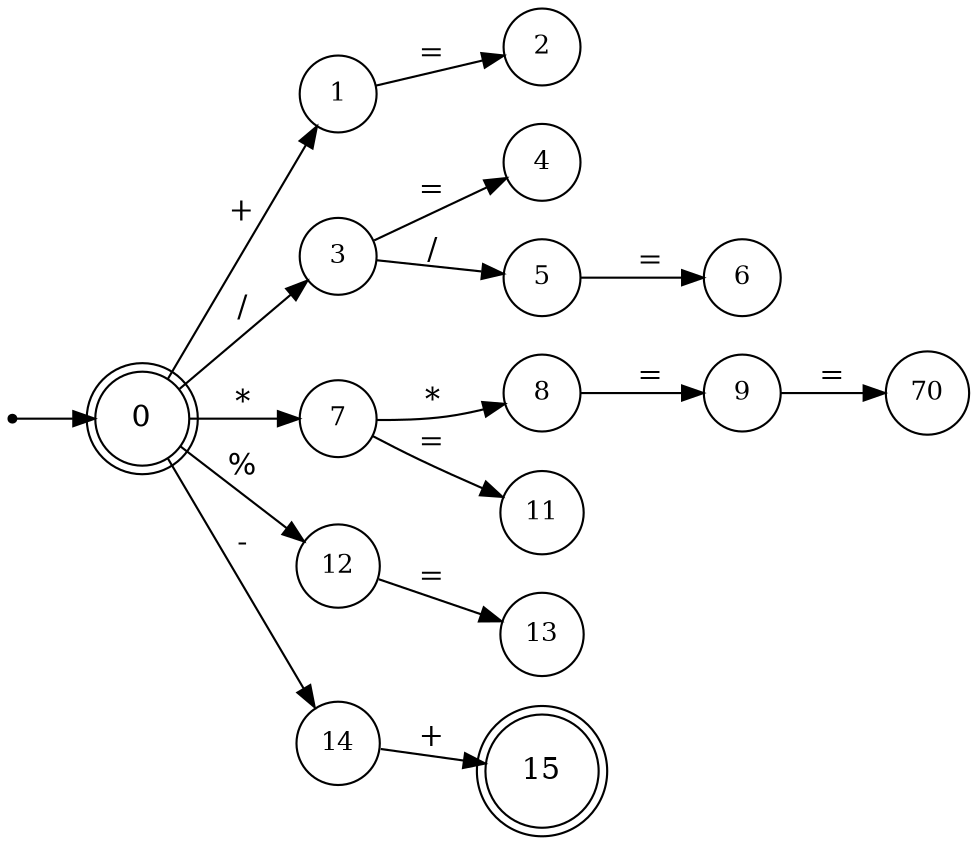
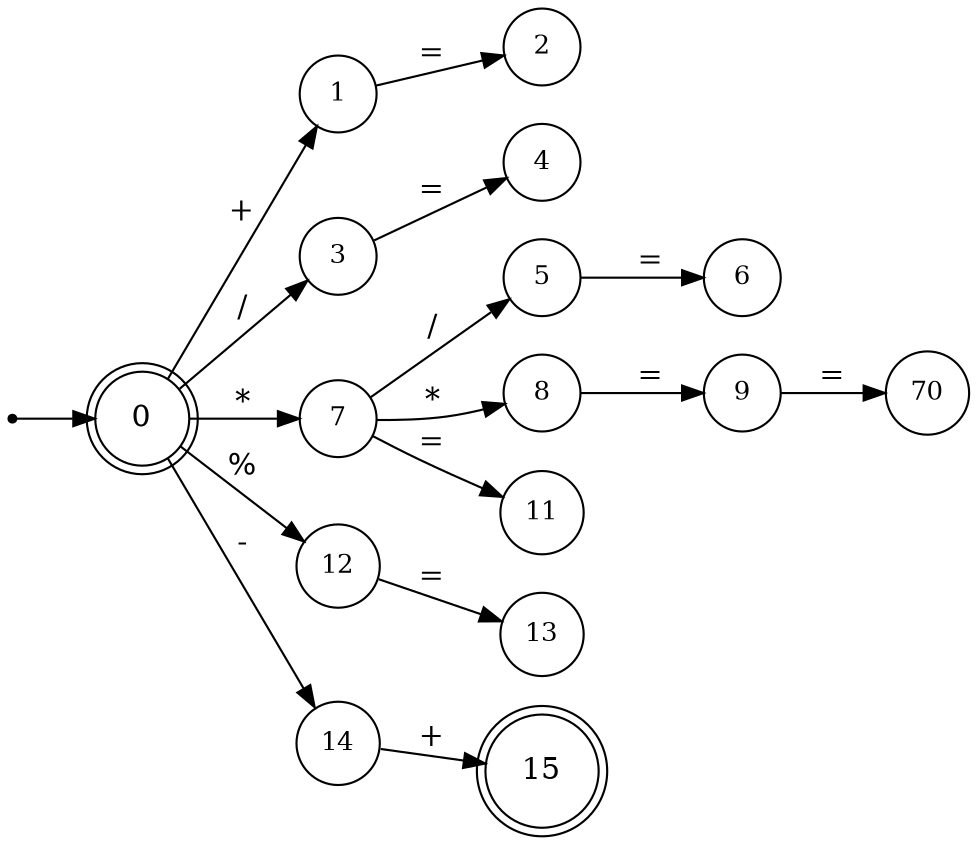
  digraph {
    rankdir=LR
    node [fontsize=12 shape=circle]
    n1 [fontsize=14 label=0 shape=doublecircle]
    n2 [label=1]
    n3 [label=3]
    n4 [label=7]
    n5 [label=12]
    n6 [label=14]
    n7 [label=2]
    n8 [label=4]
    n9 [label=5]
    n10 [label=8]
    n11 [label=11]
    n12 [label=13]
    n13 [fontsize=14 label=15 shape=doublecircle]
    n14 [label=6]
    n15 [label=9]
    n16 [label=70]
    n17 [fontsize=14 label=15 shape=point]
    n1 -> n2 [label="+"]
    n1 -> n3 [label="/"]
    n1 -> n4 [label="*"]
    n1 -> n5 [label="%"]
    n1 -> n6 [label="-"]
    n2 -> n7 [label="="]
    n3 -> n8 [label="="]
-   n3 -> n9 [label="/"]
+   n4 -> n9 [label="/"]
    n4 -> n10 [label="*"]
    n4 -> n11 [label="="]
    n5 -> n12 [label="="]
    n6 -> n13 [label="+"]
    n9 -> n14 [label="="]
    n10 -> n15 [label="="]
    n15 -> n16 [label="="]
    n17 -> n1
  }
